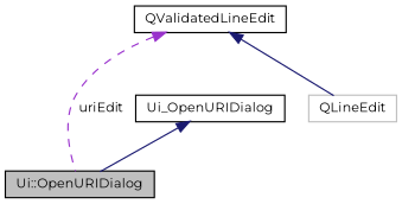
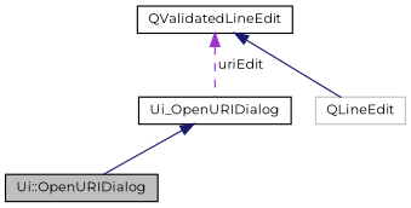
  digraph {
    fontname=Montserrat
    node [color=black fillcolor=white fontname=Montserrat fontsize=10 shape=record style=filled]
    edge [color=midnightblue dir=back fontname=Montserrat fontsize=10 labelfontname=Helvetica labelfontsize=10 style=solid]
    n1 [fillcolor=grey75 fontcolor=black height=0.2 label="Ui::OpenURIDialog" width=0.4]
    n2 [height=0.2 label=Ui_OpenURIDialog width=0.4]
    n3 [height=0.2 label=QValidatedLineEdit width=0.4]
    n4 [color=grey75 height=0.2 label=QLineEdit width=0.4]
    n2 -> n1
-   n3 -> n1 [color=darkorchid3 label=" uriEdit" style=dashed]
+   n3 -> n2 [color=darkorchid3 label=" uriEdit" style=dashed]
    n3 -> n4
  }
